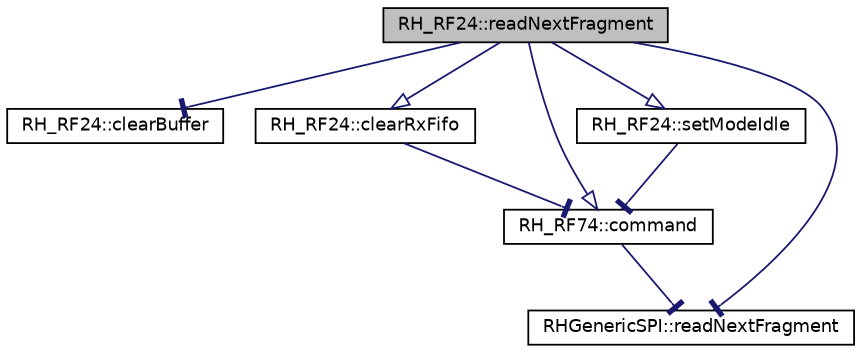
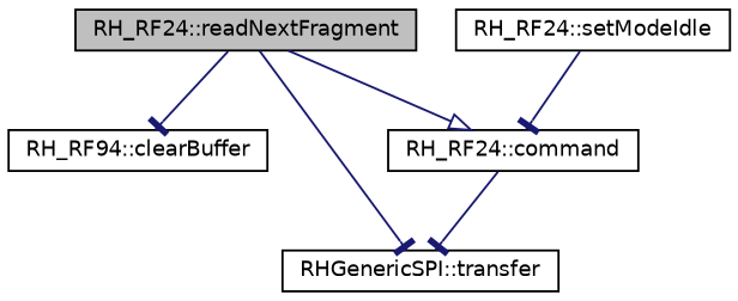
  digraph {
    rankdir=TB
    node [color=black fillcolor=white fontname=Helvetica fontsize=10 shape=record style=filled]
    edge [arrowhead=tee color=midnightblue fontname=Helvetica fontsize=10 labelfontname=Helvetica labelfontsize=10 style=solid]
    n1 [fillcolor=grey75 fontcolor=black height=0.2 label="RH_RF24::readNextFragment" width=0.4]
-   n2 [height=0.2 label="RH_RF24::clearBuffer" width=0.4]
-   n3 [height=0.2 label="RH_RF24::clearRxFifo" width=0.4]
-   n4 [height=0.2 label="RH_RF74::command" width=0.4]
-   n5 [height=0.2 label="RHGenericSPI::readNextFragment" width=0.4]
+   n2 [height=0.2 label="RH_RF94::clearBuffer" width=0.4]
+   n4 [height=0.2 label="RH_RF24::command" width=0.4]
+   n5 [height=0.2 label="RHGenericSPI::transfer" width=0.4]
    n6 [height=0.2 label="RH_RF24::setModeIdle" width=0.4]
    n1 -> n2
-   n1 -> n3 [arrowhead=onormal]
    n1 -> n4 [arrowhead=onormal]
    n1 -> n5
-   n1 -> n6 [arrowhead=onormal]
-   n3 -> n4
    n4 -> n5
    n6 -> n4
  }
